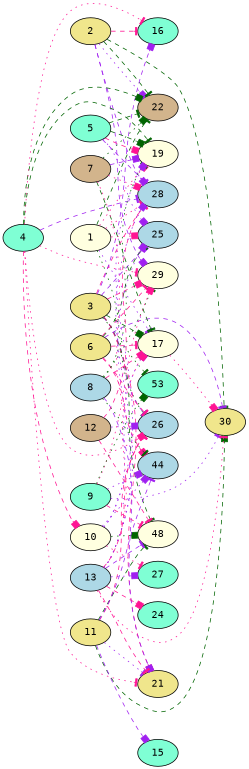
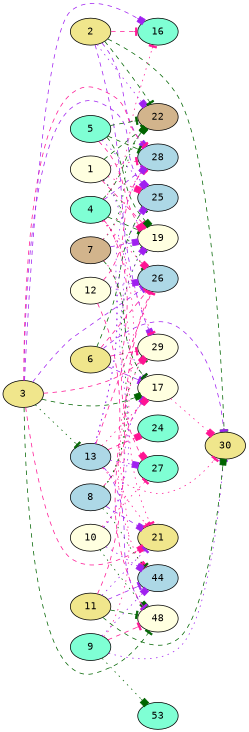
  digraph {
    fontname="DejaVu Sans Mono"
    rankdir=LR
    node [alpha=0.10 fillcolor=aquamarine fontname="DejaVu Sans Mono" style=filled]
    edge [arrowhead=tee color=deeppink fontname="DejaVu Sans Mono" style=dashed]
    17 [fillcolor=lightyellow]
    1 [alpha=0.02 fillcolor=lightyellow]
    19 [alpha=0.19 fillcolor=lightyellow]
    22 [alpha=0.03 fillcolor=tan]
    25 [alpha=0.19 fillcolor=lightblue]
    26 [alpha=0.03 fillcolor=lightblue]
    28 [alpha=0.02 fillcolor=lightblue]
    30 [alpha=0.07 fillcolor=khaki]
    2 [alpha=0.16 fillcolor=khaki]
    16 [alpha=0.09]
    29 [fillcolor=lightyellow]
    3 [alpha=0.06 fillcolor=khaki]
    n13 [alpha=0.06 fillcolor=lightyellow label=48]
    21 [alpha=0.11 fillcolor=khaki]
    n15 [alpha=0.19 label=53]
    4 [alpha=0.00]
    27 [alpha=0.00]
    5 [alpha=0.01]
    6 [alpha=0.07 fillcolor=khaki]
    n20 [alpha=0.12 fillcolor=lightblue label=44]
    7 [alpha=0.03 fillcolor=tan]
    8 [alpha=0.05 fillcolor=lightblue]
    9
    10 [fillcolor=lightyellow]
    11 [alpha=0.02 fillcolor=khaki]
-   15 [alpha=0.18]
-   12 [alpha=0.07 fillcolor=tan]
+   12 [alpha=0.07 fillcolor=lightyellow]
    13 [alpha=0.02 fillcolor=lightblue]
    24 [alpha=0.17]
    17 -> 30 [arrowhead=box style=dotted]
    1 -> 17 [color=purple style=dotted]
-   1 -> 19 [arrowhead=box style=dotted]
+   1 -> 19 [arrowhead=box]
    1 -> 22 [color=darkgreen]
    1 -> 25 [arrowhead=box style=dotted]
    1 -> 26 [color=darkgreen style=dotted]
    1 -> 28 [style=dotted]
    2 -> 22 [arrowhead=box color=purple style=dotted]
    2 -> 22 [color=darkgreen]
    2 -> 28 [arrowhead=box color=purple]
    2 -> 30 [color=darkgreen]
    2 -> 16
    2 -> 29 [arrowhead=box color=purple]
    3 -> 17 [arrowhead=box color=darkgreen]
    3 -> 25 [arrowhead=box color=purple]
    3 -> 26 [color=purple]
    3 -> 28
    3 -> 16 [arrowhead=box color=purple]
    3 -> 29 [arrowhead=box]
    3 -> n13 [color=darkgreen]
    3 -> 21 [arrowhead=box]
-   3 -> n15 [color=darkgreen style=dotted]
+   3 -> 13 [color=darkgreen style=dotted]
    4 -> 19 [color=darkgreen]
    4 -> 22 [arrowhead=box color=darkgreen]
    4 -> 26 [arrowhead=box style=dotted]
    4 -> 28 [color=purple]
    4 -> 16 [style=dotted]
    4 -> 29 [style=dotted]
    4 -> 21 [style=dotted]
-   4 -> 10 [arrowhead=box]
+   4 -> 27 [arrowhead=box]
    5 -> 19 [arrowhead=box]
    5 -> 19 [arrowhead=box color=darkgreen]
    5 -> 22 [color=darkgreen]
    5 -> 25 [arrowhead=box color=purple style=dotted]
-   5 -> 28 [color=purple]
-   6 -> 17
+   5 -> 28 [color=darkgreen]
+   6 -> 17 [color=purple]
    6 -> 25 [color=darkgreen]
    6 -> 26
    6 -> 30 [color=purple]
    6 -> 29
-   6 -> n20 [arrowhead=box]
    7 -> 17 [color=darkgreen]
    7 -> 19 [arrowhead=box color=purple]
    7 -> 22 [arrowhead=box color=darkgreen style=dotted]
    7 -> 28 [arrowhead=box style=dotted]
    7 -> n20 [arrowhead=box style=dotted]
    8 -> 17 [arrowhead=box]
    8 -> 19 [color=darkgreen style=dotted]
    8 -> 29 [color=darkgreen style=dotted]
    8 -> 21 [arrowhead=box color=purple]
    8 -> n20 [color=darkgreen style=dotted]
    9 -> 30 [color=purple style=dotted]
    9 -> 29 [arrowhead=box style=dotted]
    9 -> n13
    9 -> n15 [arrowhead=box color=darkgreen style=dotted]
    9 -> n20 [arrowhead=box color=purple style=dotted]
    10 -> 17 [arrowhead=box color=purple style=dotted]
    10 -> 19 [arrowhead=box color=purple style=dotted]
    10 -> n13 [arrowhead=box color=darkgreen style=dotted]
    10 -> 27 [style=dotted]
    10 -> n20 [arrowhead=box color=purple style=dotted]
    11 -> 26
    11 -> 30 [arrowhead=box color=darkgreen]
    11 -> n13 [color=darkgreen]
    11 -> 21 [color=purple style=dotted]
    11 -> n20 [color=purple]
-   11 -> 15 [arrowhead=box color=purple]
    12 -> 26 [arrowhead=box color=purple style=dotted]
    12 -> 28
    12 -> n13
    13 -> 17 [arrowhead=box style=dotted]
    13 -> 25 [arrowhead=box color=purple style=dotted]
    13 -> 26
    13 -> 28 [arrowhead=box color=purple style=dotted]
    13 -> 30 [style=dotted]
    13 -> n13 [color=purple]
-   13 -> 21
+   13 -> 21 [style=dotted]
    13 -> 27 [arrowhead=box color=purple style=dotted]
    13 -> 24 [arrowhead=box]
  }
